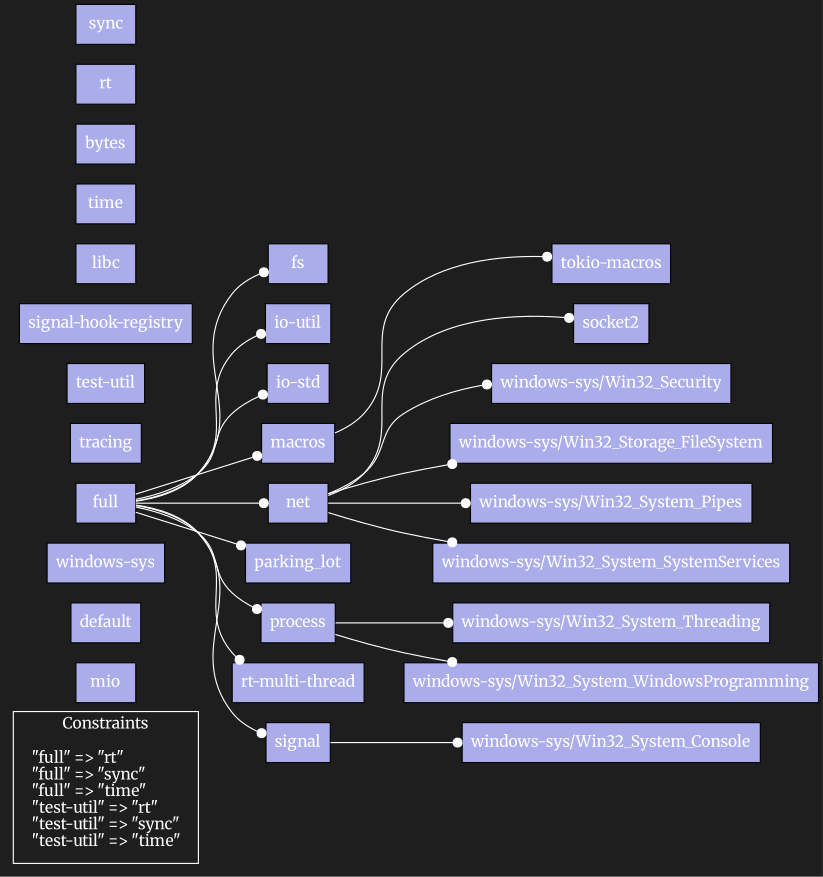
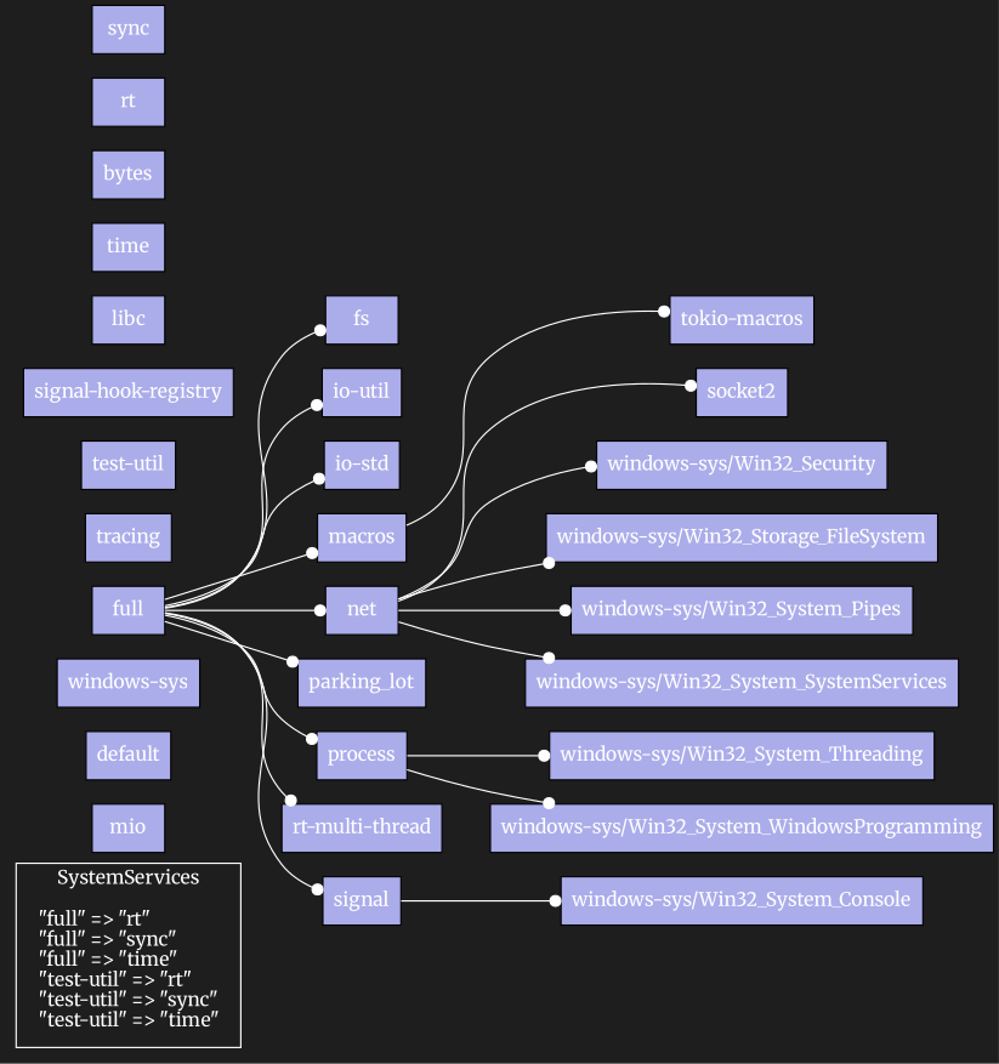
  digraph {
    bgcolor="#1e1e1e"
    newrank=true
    rankdir=LR
    fontname=Merriweather
    node [fontcolor=white fontname=Merriweather shape=box style=filled fillcolor="#ABACEA"]
    edge [arrowhead=dot arrowtail=none color=white dir=both fontname=Merriweather]
    n1 [color="#1e1e1e" label=<<table border="0" cellpadding="0" cellspacing="0" cellborder="0">         <tr><td align="left">"full" =&gt; "rt"</td></tr>     <tr><td align="left">"full" =&gt; "sync"</td></tr>     <tr><td align="left">"full" =&gt; "time"</td></tr>     <tr><td align="left">"test-util" =&gt; "rt"</td></tr>     <tr><td align="left">"test-util" =&gt; "sync"</td></tr>     <tr><td align="left">"test-util" =&gt; "time"</td></tr> </table>> fillcolor=""]
    mio
    default
    "windows-sys"
    fs
    full
    "io-util"
    "io-std"
    macros
    net
    parking_lot
    process
    "rt-multi-thread"
    signal
    "tokio-macros"
    socket2
    "windows-sys/Win32_Security"
    "windows-sys/Win32_Storage_FileSystem"
    "windows-sys/Win32_System_Pipes"
    "windows-sys/Win32_System_SystemServices"
    "windows-sys/Win32_System_Threading"
    "windows-sys/Win32_System_WindowsProgramming"
    "windows-sys/Win32_System_Console"
    tracing
    "test-util"
    "signal-hook-registry"
    libc
    time
    bytes
    rt
    sync
    subgraph cluster_1 {
      color=white
      fontcolor=white
-     label=Constraints
+     label=SystemServices
      n1
    }
    full -> fs
    full -> "io-util"
    full -> "io-std"
    full -> macros
    full -> net
    full -> parking_lot
    full -> process
    full -> "rt-multi-thread"
    full -> signal
    macros -> "tokio-macros"
    net -> socket2
    net -> "windows-sys/Win32_Security"
    net -> "windows-sys/Win32_Storage_FileSystem"
    net -> "windows-sys/Win32_System_Pipes"
    net -> "windows-sys/Win32_System_SystemServices"
    process -> "windows-sys/Win32_System_Threading"
    process -> "windows-sys/Win32_System_WindowsProgramming"
    signal -> "windows-sys/Win32_System_Console"
  }
